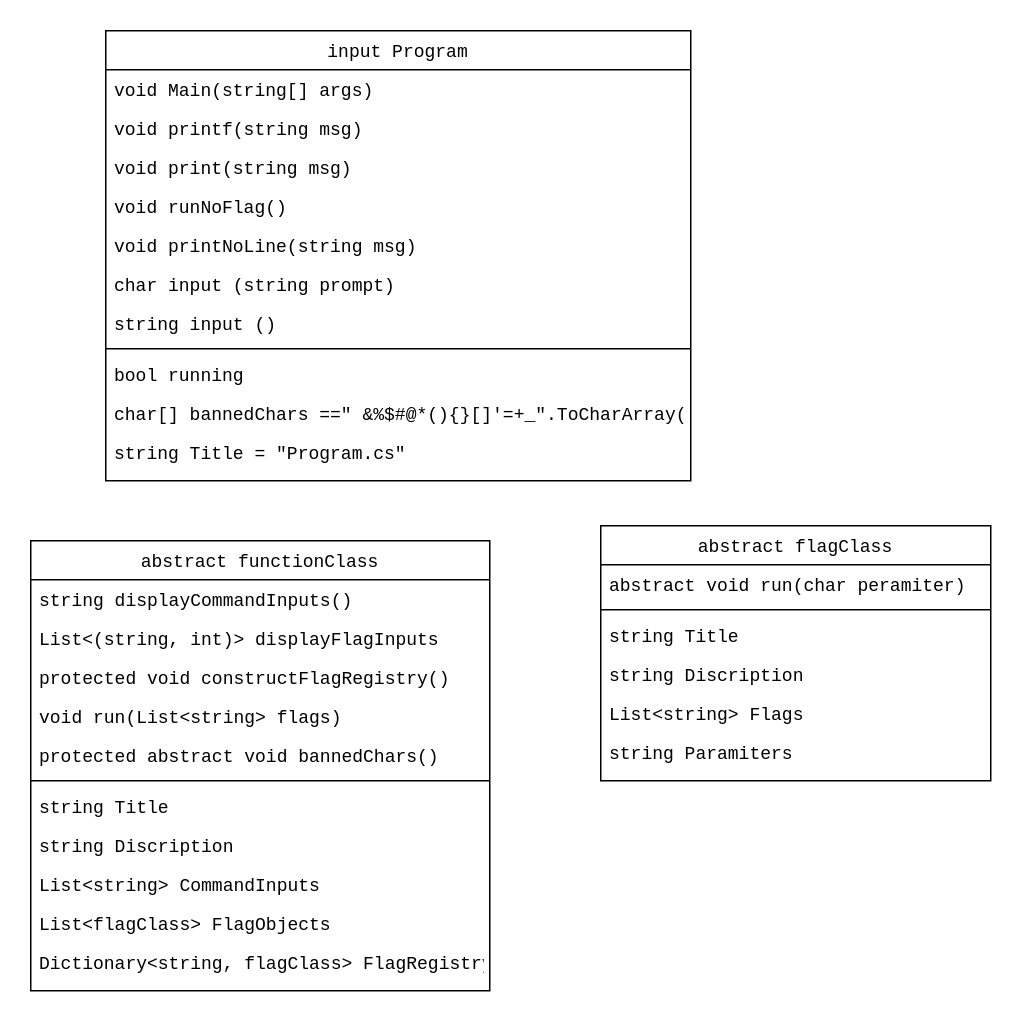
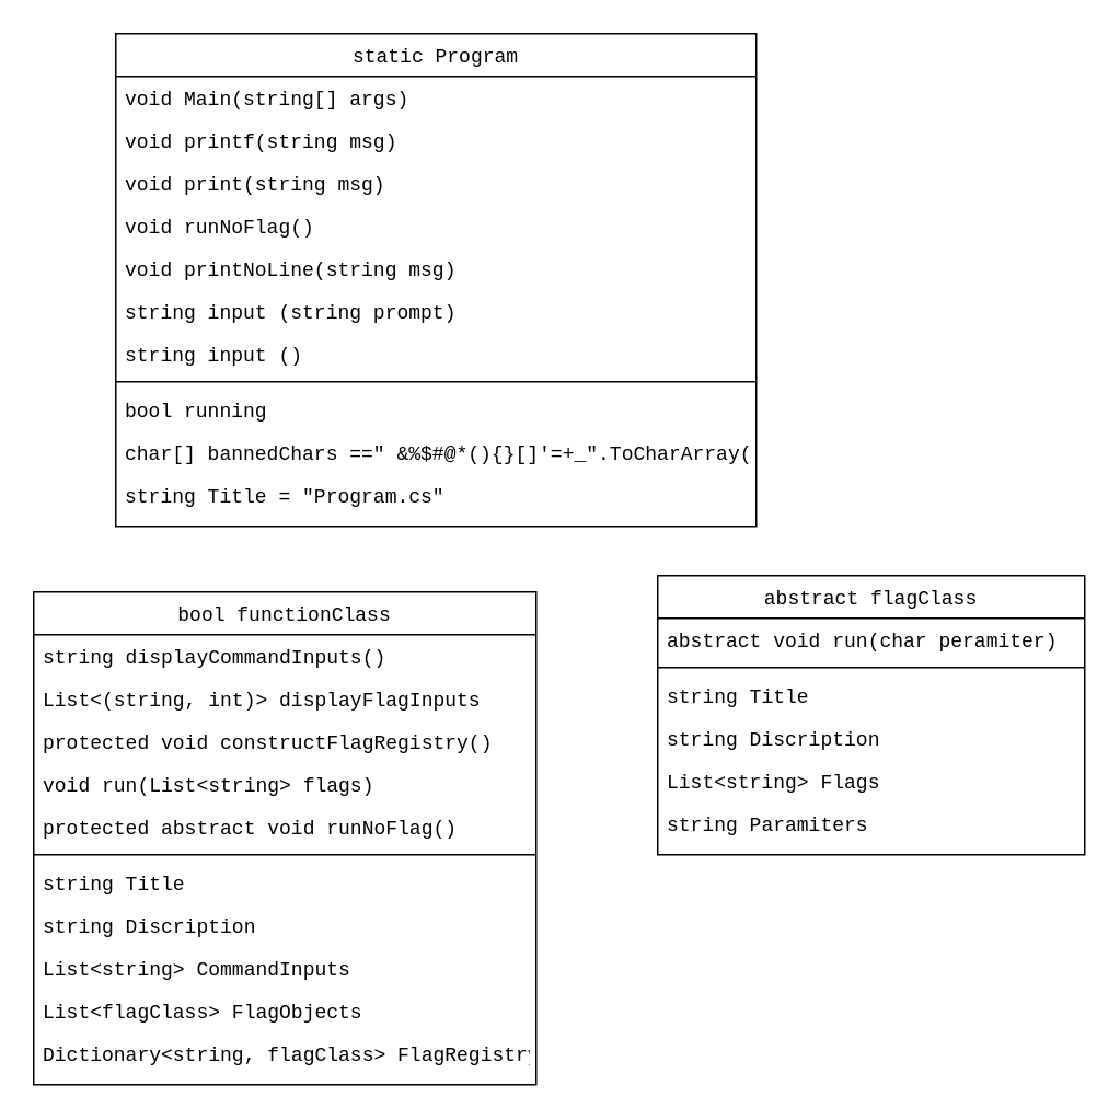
  <mxCell id="0" />
  <mxCell id="1" parent="0" />
- <mxCell id="2" value="input Program" style="swimlane;fontStyle=0;align=center;verticalAlign=top;childLayout=stackLayout;horizontal=1;startSize=26;horizontalStack=0;resizeParent=1;resizeLast=0;collapsible=1;marginBottom=0;rounded=0;shadow=0;strokeWidth=1;fontFamily=Courier New;" vertex="1" parent="1"><mxGeometry x="70" y="20" width="390" height="300" as="geometry"><mxRectangle x="550" y="140" width="160" height="26" as="alternateBounds" /></mxGeometry></mxCell>
+ <mxCell id="2" value="static Program" style="swimlane;fontStyle=0;align=center;verticalAlign=top;childLayout=stackLayout;horizontal=1;startSize=26;horizontalStack=0;resizeParent=1;resizeLast=0;collapsible=1;marginBottom=0;rounded=0;shadow=0;strokeWidth=1;fontFamily=Courier New;" vertex="1" parent="1"><mxGeometry x="70" y="20" width="390" height="300" as="geometry"><mxRectangle x="550" y="140" width="160" height="26" as="alternateBounds" /></mxGeometry></mxCell>
  <mxCell id="3" value="void Main(string[] args)" style="text;align=left;verticalAlign=top;spacingLeft=4;spacingRight=4;overflow=hidden;rotatable=0;points=[[0,0.5],[1,0.5]];portConstraint=eastwest;fontFamily=Courier New;" vertex="1" parent="2"><mxGeometry y="26" width="390" height="26" as="geometry" /></mxCell>
  <mxCell id="4" value="void printf(string msg)" style="text;align=left;verticalAlign=top;spacingLeft=4;spacingRight=4;overflow=hidden;rotatable=0;points=[[0,0.5],[1,0.5]];portConstraint=eastwest;rounded=0;shadow=0;html=0;fontFamily=Courier New;" vertex="1" parent="2"><mxGeometry y="52" width="390" height="26" as="geometry" /></mxCell>
  <mxCell id="5" value="void print(string msg)" style="text;align=left;verticalAlign=top;spacingLeft=4;spacingRight=4;overflow=hidden;rotatable=0;points=[[0,0.5],[1,0.5]];portConstraint=eastwest;rounded=0;shadow=0;html=0;fontFamily=Courier New;" vertex="1" parent="2"><mxGeometry y="78" width="390" height="26" as="geometry" /></mxCell>
  <mxCell id="6" value="void runNoFlag()" style="text;align=left;verticalAlign=top;spacingLeft=4;spacingRight=4;overflow=hidden;rotatable=0;points=[[0,0.5],[1,0.5]];portConstraint=eastwest;rounded=0;shadow=0;html=0;fontFamily=Courier New;" vertex="1" parent="2"><mxGeometry y="104" width="390" height="26" as="geometry" /></mxCell>
  <mxCell id="7" value="void printNoLine(string msg)" style="text;align=left;verticalAlign=top;spacingLeft=4;spacingRight=4;overflow=hidden;rotatable=0;points=[[0,0.5],[1,0.5]];portConstraint=eastwest;rounded=0;shadow=0;html=0;fontFamily=Courier New;" vertex="1" parent="2"><mxGeometry y="130" width="390" height="26" as="geometry" /></mxCell>
- <mxCell id="8" value="char input (string prompt)" style="text;align=left;verticalAlign=top;spacingLeft=4;spacingRight=4;overflow=hidden;rotatable=0;points=[[0,0.5],[1,0.5]];portConstraint=eastwest;rounded=0;shadow=0;html=0;fontFamily=Courier New;" vertex="1" parent="2"><mxGeometry y="156" width="390" height="26" as="geometry" /></mxCell>
+ <mxCell id="8" value="string input (string prompt)" style="text;align=left;verticalAlign=top;spacingLeft=4;spacingRight=4;overflow=hidden;rotatable=0;points=[[0,0.5],[1,0.5]];portConstraint=eastwest;rounded=0;shadow=0;html=0;fontFamily=Courier New;" vertex="1" parent="2"><mxGeometry y="156" width="390" height="26" as="geometry" /></mxCell>
  <mxCell id="9" value="string input ()" style="text;align=left;verticalAlign=top;spacingLeft=4;spacingRight=4;overflow=hidden;rotatable=0;points=[[0,0.5],[1,0.5]];portConstraint=eastwest;rounded=0;shadow=0;html=0;fontFamily=Courier New;" vertex="1" parent="2"><mxGeometry y="182" width="390" height="26" as="geometry" /></mxCell>
  <mxCell id="10" value="" style="line;html=1;strokeWidth=1;align=left;verticalAlign=middle;spacingTop=-1;spacingLeft=3;spacingRight=3;rotatable=0;labelPosition=right;points=[];portConstraint=eastwest;fontFamily=Courier New;" vertex="1" parent="2"><mxGeometry y="208" width="390" height="8" as="geometry" /></mxCell>
  <mxCell id="11" value="bool running" style="text;align=left;verticalAlign=top;spacingLeft=4;spacingRight=4;overflow=hidden;rotatable=0;points=[[0,0.5],[1,0.5]];portConstraint=eastwest;fontFamily=Courier New;" vertex="1" parent="2"><mxGeometry y="216" width="390" height="26" as="geometry" /></mxCell>
  <mxCell id="12" value="char[] bannedChars ==&quot; &amp;%$#@*(){}[]'=+_&quot;.ToCharArray();&#10;" style="text;align=left;verticalAlign=top;spacingLeft=4;spacingRight=4;overflow=hidden;rotatable=0;points=[[0,0.5],[1,0.5]];portConstraint=eastwest;fontFamily=Courier New;" vertex="1" parent="2"><mxGeometry y="242" width="390" height="26" as="geometry" /></mxCell>
  <mxCell id="13" value="string Title = &quot;Program.cs&quot;" style="text;align=left;verticalAlign=top;spacingLeft=4;spacingRight=4;overflow=hidden;rotatable=0;points=[[0,0.5],[1,0.5]];portConstraint=eastwest;fontFamily=Courier New;" vertex="1" parent="2"><mxGeometry y="268" width="390" height="26" as="geometry" /></mxCell>
- <mxCell id="14" value="abstract functionClass" style="swimlane;fontStyle=0;align=center;verticalAlign=top;childLayout=stackLayout;horizontal=1;startSize=26;horizontalStack=0;resizeParent=1;resizeLast=0;collapsible=1;marginBottom=0;rounded=0;shadow=0;strokeWidth=1;fontFamily=Courier New;" vertex="1" parent="1"><mxGeometry x="20" y="360" width="306" height="300" as="geometry"><mxRectangle x="550" y="140" width="160" height="26" as="alternateBounds" /></mxGeometry></mxCell>
+ <mxCell id="14" value="bool functionClass" style="swimlane;fontStyle=0;align=center;verticalAlign=top;childLayout=stackLayout;horizontal=1;startSize=26;horizontalStack=0;resizeParent=1;resizeLast=0;collapsible=1;marginBottom=0;rounded=0;shadow=0;strokeWidth=1;fontFamily=Courier New;" vertex="1" parent="1"><mxGeometry x="20" y="360" width="306" height="300" as="geometry"><mxRectangle x="550" y="140" width="160" height="26" as="alternateBounds" /></mxGeometry></mxCell>
  <mxCell id="15" value="string displayCommandInputs()" style="text;align=left;verticalAlign=top;spacingLeft=4;spacingRight=4;overflow=hidden;rotatable=0;points=[[0,0.5],[1,0.5]];portConstraint=eastwest;fontFamily=Courier New;" vertex="1" parent="14"><mxGeometry y="26" width="306" height="26" as="geometry" /></mxCell>
  <mxCell id="16" value="List&lt;(string, int)&gt; displayFlagInputs" style="text;align=left;verticalAlign=top;spacingLeft=4;spacingRight=4;overflow=hidden;rotatable=0;points=[[0,0.5],[1,0.5]];portConstraint=eastwest;rounded=0;shadow=0;html=0;fontFamily=Courier New;" vertex="1" parent="14"><mxGeometry y="52" width="306" height="26" as="geometry" /></mxCell>
  <mxCell id="17" value="protected void constructFlagRegistry()" style="text;align=left;verticalAlign=top;spacingLeft=4;spacingRight=4;overflow=hidden;rotatable=0;points=[[0,0.5],[1,0.5]];portConstraint=eastwest;rounded=0;shadow=0;html=0;fontFamily=Courier New;" vertex="1" parent="14"><mxGeometry y="78" width="306" height="26" as="geometry" /></mxCell>
  <mxCell id="18" value="void run(List&lt;string&gt; flags)" style="text;align=left;verticalAlign=top;spacingLeft=4;spacingRight=4;overflow=hidden;rotatable=0;points=[[0,0.5],[1,0.5]];portConstraint=eastwest;rounded=0;shadow=0;html=0;fontFamily=Courier New;" vertex="1" parent="14"><mxGeometry y="104" width="306" height="26" as="geometry" /></mxCell>
- <mxCell id="19" value="protected abstract void bannedChars()" style="text;align=left;verticalAlign=top;spacingLeft=4;spacingRight=4;overflow=hidden;rotatable=0;points=[[0,0.5],[1,0.5]];portConstraint=eastwest;rounded=0;shadow=0;html=0;fontFamily=Courier New;" vertex="1" parent="14"><mxGeometry y="130" width="306" height="26" as="geometry" /></mxCell>
+ <mxCell id="19" value="protected abstract void runNoFlag()" style="text;align=left;verticalAlign=top;spacingLeft=4;spacingRight=4;overflow=hidden;rotatable=0;points=[[0,0.5],[1,0.5]];portConstraint=eastwest;rounded=0;shadow=0;html=0;fontFamily=Courier New;" vertex="1" parent="14"><mxGeometry y="130" width="306" height="26" as="geometry" /></mxCell>
  <mxCell id="20" value="" style="line;html=1;strokeWidth=1;align=left;verticalAlign=middle;spacingTop=-1;spacingLeft=3;spacingRight=3;rotatable=0;labelPosition=right;points=[];portConstraint=eastwest;fontFamily=Courier New;" vertex="1" parent="14"><mxGeometry y="156" width="306" height="8" as="geometry" /></mxCell>
  <mxCell id="21" value="string Title" style="text;align=left;verticalAlign=top;spacingLeft=4;spacingRight=4;overflow=hidden;rotatable=0;points=[[0,0.5],[1,0.5]];portConstraint=eastwest;fontFamily=Courier New;" vertex="1" parent="14"><mxGeometry y="164" width="306" height="26" as="geometry" /></mxCell>
  <mxCell id="22" value="string Discription" style="text;align=left;verticalAlign=top;spacingLeft=4;spacingRight=4;overflow=hidden;rotatable=0;points=[[0,0.5],[1,0.5]];portConstraint=eastwest;fontFamily=Courier New;" vertex="1" parent="14"><mxGeometry y="190" width="306" height="26" as="geometry" /></mxCell>
  <mxCell id="23" value="List&lt;string&gt; CommandInputs" style="text;align=left;verticalAlign=top;spacingLeft=4;spacingRight=4;overflow=hidden;rotatable=0;points=[[0,0.5],[1,0.5]];portConstraint=eastwest;fontFamily=Courier New;" vertex="1" parent="14"><mxGeometry y="216" width="306" height="26" as="geometry" /></mxCell>
  <mxCell id="24" value="List&lt;flagClass&gt; FlagObjects" style="text;align=left;verticalAlign=top;spacingLeft=4;spacingRight=4;overflow=hidden;rotatable=0;points=[[0,0.5],[1,0.5]];portConstraint=eastwest;fontFamily=Courier New;" vertex="1" parent="14"><mxGeometry y="242" width="306" height="26" as="geometry" /></mxCell>
  <mxCell id="25" value="Dictionary&lt;string, flagClass&gt; FlagRegistry" style="text;align=left;verticalAlign=top;spacingLeft=4;spacingRight=4;overflow=hidden;rotatable=0;points=[[0,0.5],[1,0.5]];portConstraint=eastwest;fontFamily=Courier New;" vertex="1" parent="14"><mxGeometry y="268" width="306" height="26" as="geometry" /></mxCell>
  <mxCell id="26" value="abstract flagClass" style="swimlane;fontStyle=0;align=center;verticalAlign=top;childLayout=stackLayout;horizontal=1;startSize=26;horizontalStack=0;resizeParent=1;resizeLast=0;collapsible=1;marginBottom=0;rounded=0;shadow=0;strokeWidth=1;fontFamily=Courier New;" vertex="1" parent="1"><mxGeometry x="400" y="350" width="260" height="170" as="geometry"><mxRectangle x="550" y="140" width="160" height="26" as="alternateBounds" /></mxGeometry></mxCell>
  <mxCell id="27" value="abstract void run(char peramiter)" style="text;align=left;verticalAlign=top;spacingLeft=4;spacingRight=4;overflow=hidden;rotatable=0;points=[[0,0.5],[1,0.5]];portConstraint=eastwest;fontFamily=Courier New;" vertex="1" parent="26"><mxGeometry y="26" width="260" height="26" as="geometry" /></mxCell>
  <mxCell id="28" value="" style="line;html=1;strokeWidth=1;align=left;verticalAlign=middle;spacingTop=-1;spacingLeft=3;spacingRight=3;rotatable=0;labelPosition=right;points=[];portConstraint=eastwest;fontFamily=Courier New;" vertex="1" parent="26"><mxGeometry y="52" width="260" height="8" as="geometry" /></mxCell>
  <mxCell id="29" value="string Title" style="text;align=left;verticalAlign=top;spacingLeft=4;spacingRight=4;overflow=hidden;rotatable=0;points=[[0,0.5],[1,0.5]];portConstraint=eastwest;fontFamily=Courier New;" vertex="1" parent="26"><mxGeometry y="60" width="260" height="26" as="geometry" /></mxCell>
  <mxCell id="30" value="string Discription" style="text;align=left;verticalAlign=top;spacingLeft=4;spacingRight=4;overflow=hidden;rotatable=0;points=[[0,0.5],[1,0.5]];portConstraint=eastwest;fontFamily=Courier New;" vertex="1" parent="26"><mxGeometry y="86" width="260" height="26" as="geometry" /></mxCell>
  <mxCell id="31" value="List&lt;string&gt; Flags" style="text;align=left;verticalAlign=top;spacingLeft=4;spacingRight=4;overflow=hidden;rotatable=0;points=[[0,0.5],[1,0.5]];portConstraint=eastwest;fontFamily=Courier New;" vertex="1" parent="26"><mxGeometry y="112" width="260" height="26" as="geometry" /></mxCell>
  <mxCell id="32" value="string Paramiters" style="text;align=left;verticalAlign=top;spacingLeft=4;spacingRight=4;overflow=hidden;rotatable=0;points=[[0,0.5],[1,0.5]];portConstraint=eastwest;fontFamily=Courier New;" vertex="1" parent="26"><mxGeometry y="138" width="260" height="26" as="geometry" /></mxCell>
